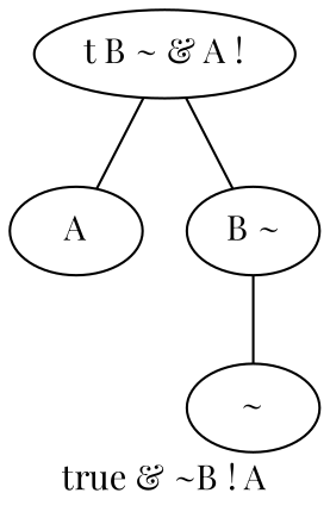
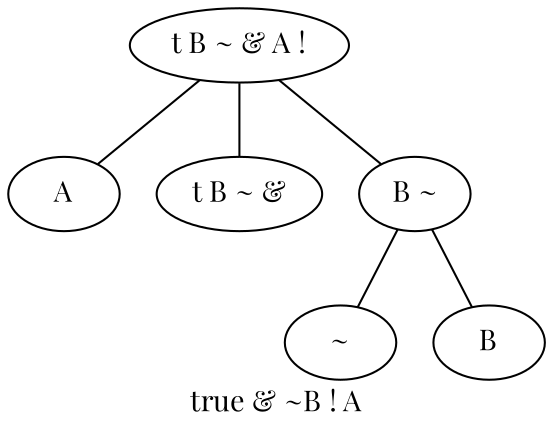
  graph {
    fontname="Playfair Display"
    label="true & ~B ! A"
    node [fontname="Playfair Display"]
    edge [fontname="Playfair Display"]
    n1 [label="t B ~ & A !"]
    n2 [label=A]
+   n3 [label="t B ~ &"]
    n4 [label="B ~"]
    n5 [label="~"]
+   n6 [label=B]
    n1 -- n2
+   n1 -- n3
    n1 -- n4
    n4 -- n5
+   n4 -- n6
  }
